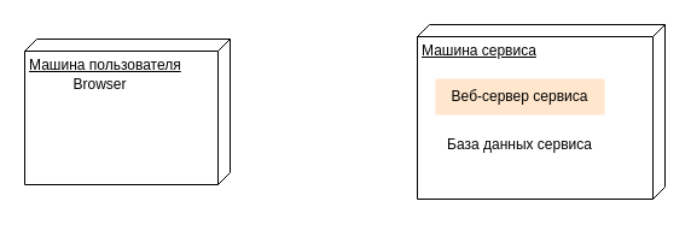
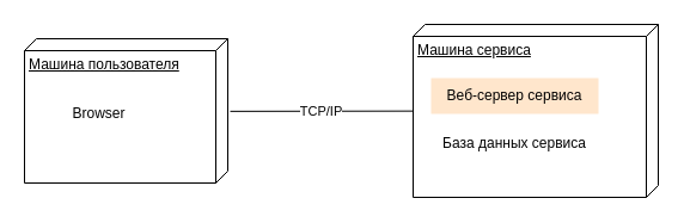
  <mxCell id="0" />
  <mxCell id="1" parent="0" />
  <mxCell id="2" value="Машина сервиса" style="verticalAlign=top;align=left;spacingTop=8;spacingLeft=2;spacingRight=12;shape=cube;size=10;direction=south;fontStyle=4;html=1;" parent="1" vertex="1"><mxGeometry x="345" y="20" width="205" height="145" as="geometry" /></mxCell>
  <mxCell id="3" value="Машина пользователя" style="verticalAlign=top;align=left;spacingTop=8;spacingLeft=2;spacingRight=12;shape=cube;size=10;direction=south;fontStyle=4;html=1;" parent="1" vertex="1"><mxGeometry x="20" y="32" width="170" height="121" as="geometry" /></mxCell>
+ <mxCell id="4" value="TCP/IP" style="endArrow=none;html=1;rounded=0;exitX=0.503;exitY=-0.012;exitDx=0;exitDy=0;exitPerimeter=0;" parent="1" source="3" target="2" edge="1"><mxGeometry width="50" height="50" relative="1" as="geometry"><mxPoint x="308" y="144" as="sourcePoint" /><mxPoint x="300" y="125" as="targetPoint" /></mxGeometry></mxCell>
  <mxCell id="5" value="Веб-сервер сервиса" style="rounded=0;whiteSpace=wrap;html=1;strokeColor=none;fillColor=#ffe6cc;" vertex="1" parent="1"><mxGeometry x="360" y="65" width="140" height="30" as="geometry" /></mxCell>
  <mxCell id="6" value="База данных сервиса" style="rounded=0;whiteSpace=wrap;html=1;strokeColor=none;" vertex="1" parent="1"><mxGeometry x="360" y="105" width="140" height="30" as="geometry" /></mxCell>
- <mxCell id="7" value="Browser" style="rounded=0;whiteSpace=wrap;html=1;strokeColor=none;" vertex="1" parent="1"><mxGeometry x="40" y="60" width="85" height="20" as="geometry" /></mxCell>
+ <mxCell id="7" value="Browser" style="rounded=0;whiteSpace=wrap;html=1;strokeColor=none;" vertex="1" parent="1"><mxGeometry x="40" y="85" width="85" height="20" as="geometry" /></mxCell>
